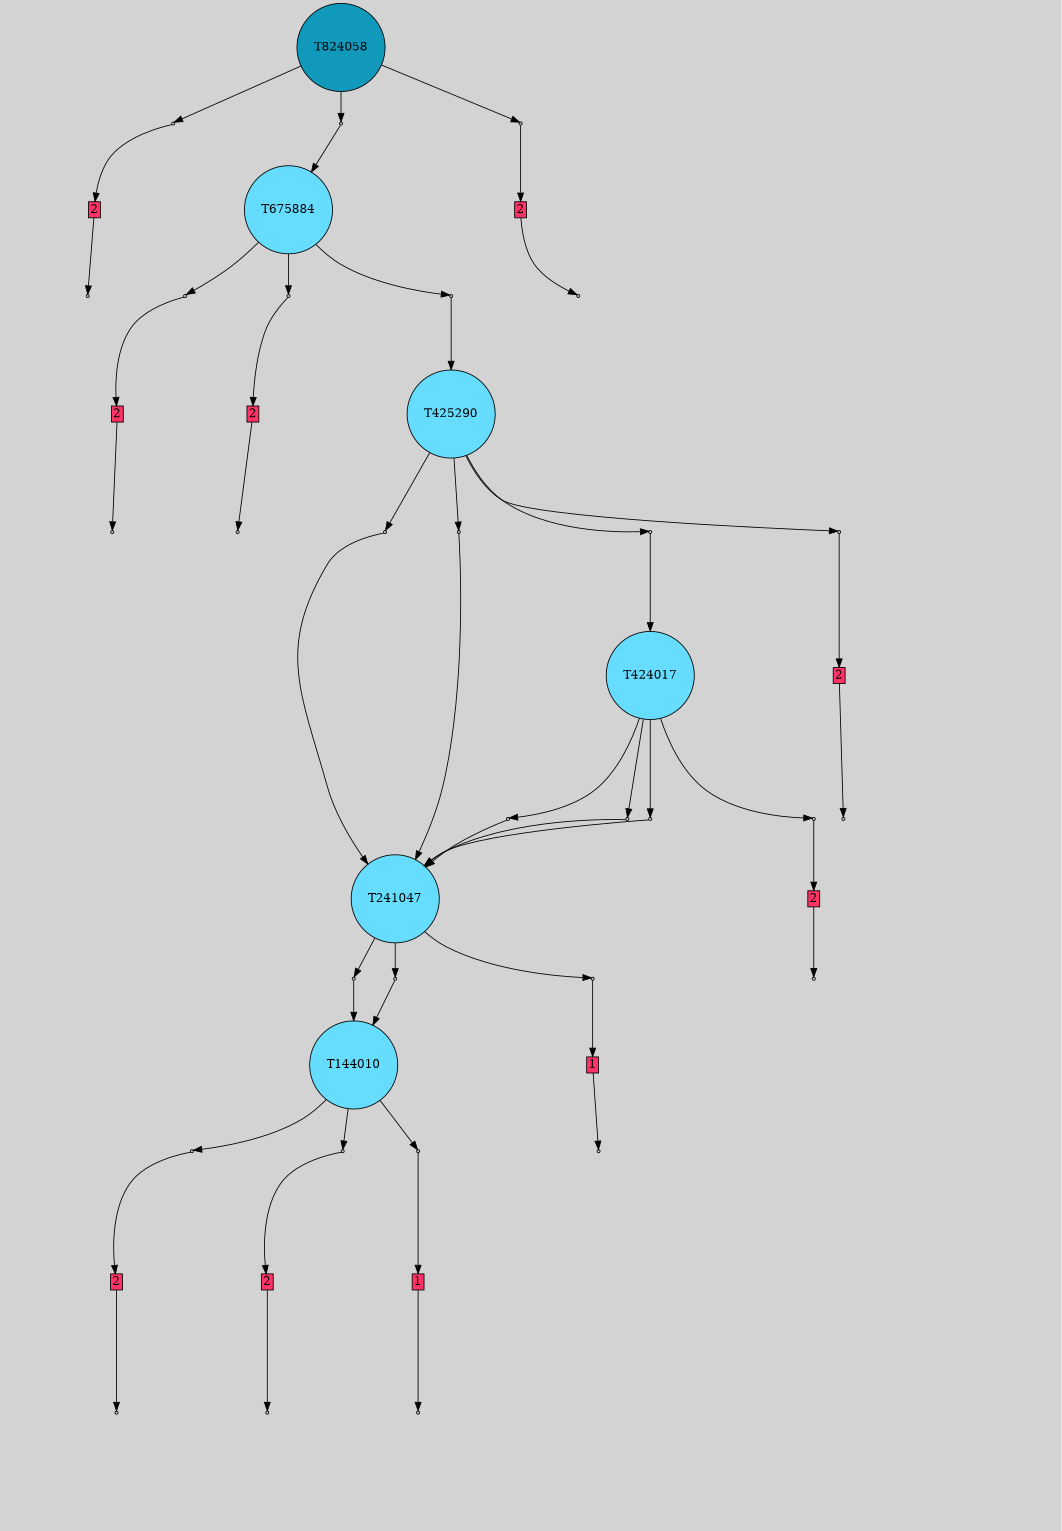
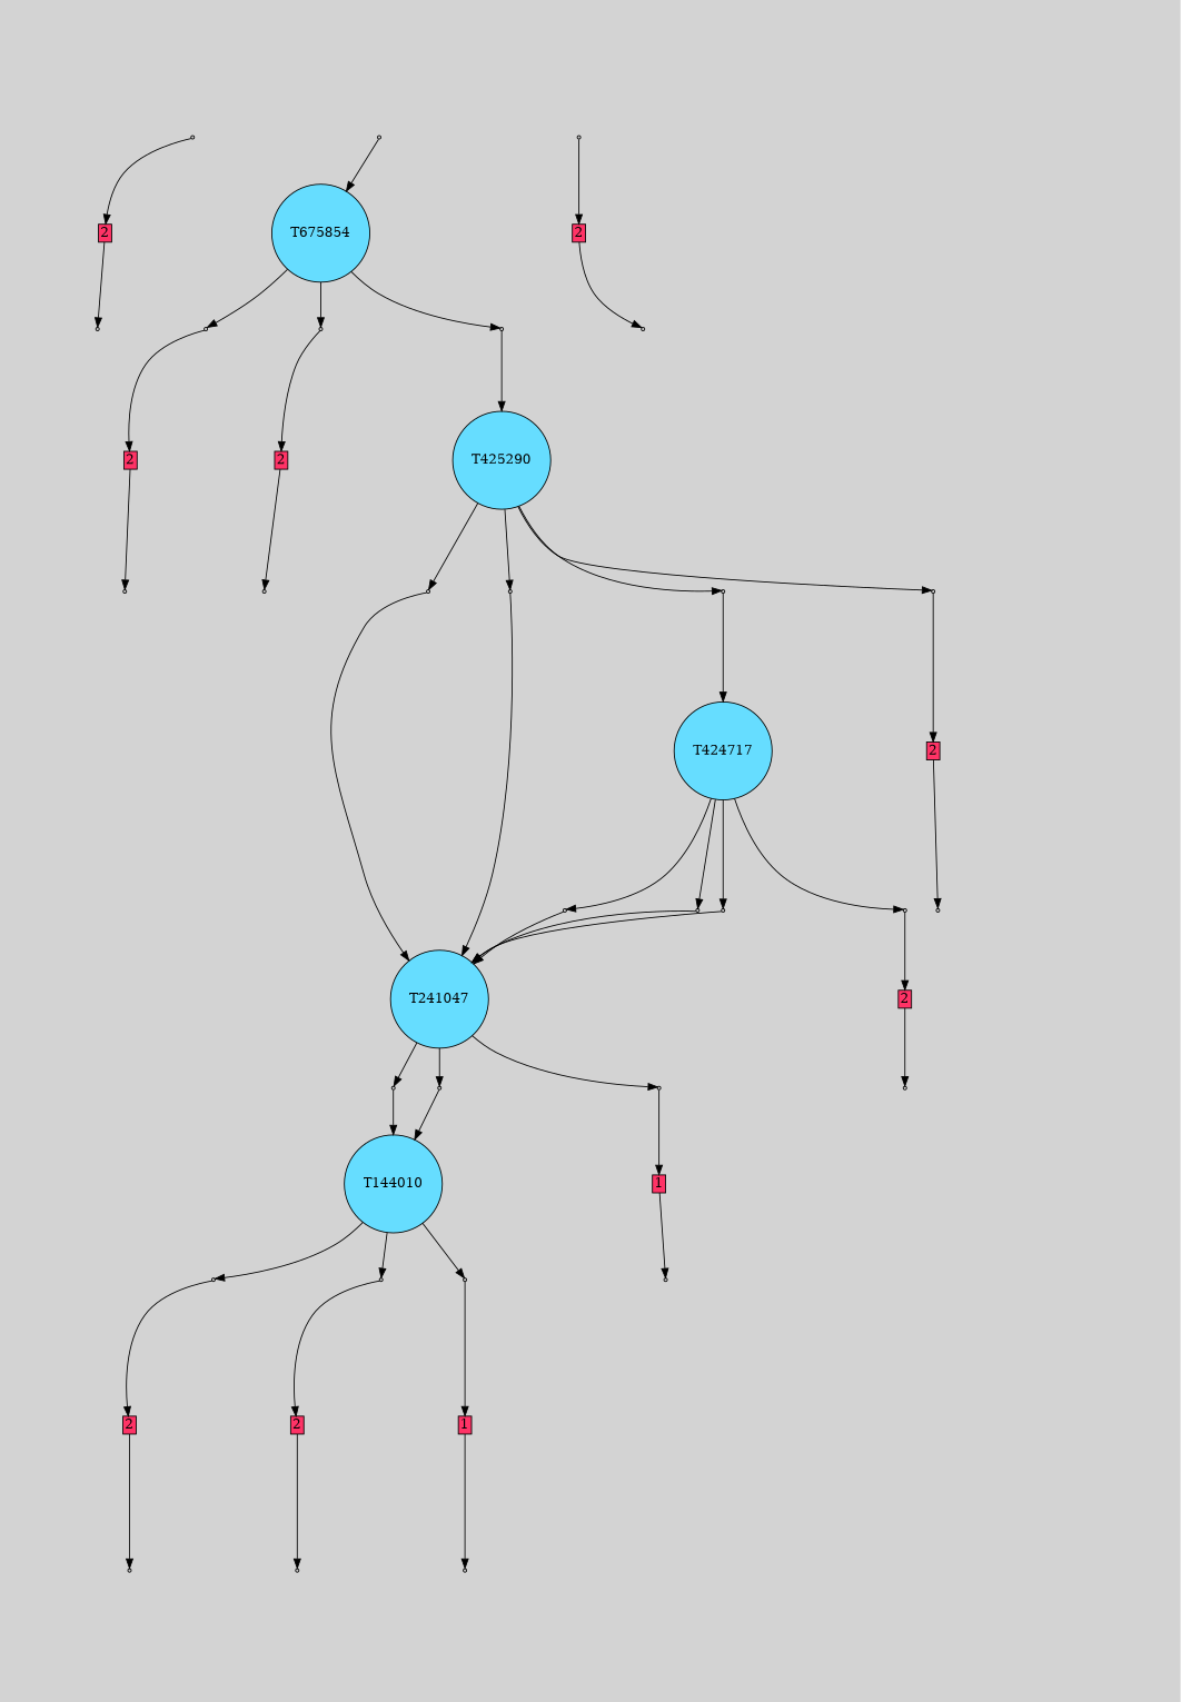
  digraph {
    bgcolor=lightgray
    node [shape=box style=filled]
-   T824058 [fillcolor="#1199bb" shape=circle]
    n2 [fillcolor="#cccccc" label=0 shape=point]
    n3 [fillcolor="#cccccc" label=0 shape=point]
    n4 [fillcolor="#cccccc" label=0 shape=point]
    n5 [fillcolor="#ff3366" height=0 label=2 margin=0.03 width=0]
    n6 [label="16|4&1|4#1|5&#92;n15|2&0|4#0|1&#92;n7|4&0|2#1|9&#92;n16|5&0|4#0|10&#92;n0|6&0|5#1|4&#92;n5|5&1|3#1|4&#92;n7|5&0|5#1|5&#92;n11|0&0|6#0|5&#92;n" style=invis]
-   T675884 [fillcolor="#66ddff" shape=circle]
+   T675884 [fillcolor="#66ddff" shape=circle label=T675854]
    n8 [label="1|0&1|7#1|5&#92;n" style=invis]
    n9 [fillcolor="#ff3366" height=0 label=2 margin=0.03 width=0]
    n10 [label="16|6&1|3#1|4&#92;n6|6&0|6#1|0&#92;n1|5&1|8#1|5&#92;n11|0&0|6#0|5&#92;n" style=invis]
    n11 [fillcolor="#cccccc" label=1 shape=point]
    n12 [label="5|6&1|1#1|8&#92;n3|1&1|4#1|7&#92;n5|8&1|5#1|6&#92;n4|0&0|8#0|6&#92;n8|2&0|1#0|0&#92;n" style=invis]
    n13 [fillcolor="#cccccc" label=0 shape=point]
    n14 [fillcolor="#cccccc" label=0 shape=point]
    n15 [fillcolor="#cccccc" label=0 shape=point]
    n16 [fillcolor="#ff3366" height=0 label=2 margin=0.03 width=0]
    n17 [label="9|5&1|8#1|8&#92;n9|0&0|5#0|5&#92;n" style=invis]
    n18 [fillcolor="#ff3366" height=0 label=2 margin=0.03 width=0]
    n19 [label="19|6&1|6#1|3&#92;n6|6&0|6#1|2&#92;n16|1&1|8#0|5&#92;n4|5&1|5#0|1&#92;n11|0&0|6#0|5&#92;n1|0&1|9#0|0&#92;n" style=invis]
    T425290 [fillcolor="#66ddff" shape=circle]
    n21 [label="18|6&0|4#0|1&#92;n18|0&1|8#0|1&#92;n3|9&0|10#1|3&#92;n11|2&0|9#1|5&#92;n15|4&1|0#1|10&#92;n4|4&0|2#0|4&#92;n6|6&0|6#1|2&#92;n2|5&1|4#0|4&#92;n11|0&0|6#0|5&#92;n5|0&0|10#0|10&#92;n13|0&1|5#0|10&#92;n" style=invis]
    n22 [fillcolor="#cccccc" label=1 shape=point]
    n23 [label="19|8&1|7#0|2&#92;n0|6&1|8#1|7&#92;n1|0&0|8#0|8&#92;n12|7&0|10#0|6&#92;n8|9&1|2#1|0&#92;n10|5&0|9#1|10&#92;n10|9&1|3#1|2&#92;n4|4&1|8#0|7&#92;n10|0&0|4#0|4&#92;n12|5&0|5#0|9&#92;n19|1&0|10#0|7&#92;n16|0&0|5#0|5&#92;n7|2&0|1#1|5&#92;n" style=invis]
    n24 [fillcolor="#cccccc" label=1 shape=point]
    n25 [label="14|8&1|3#1|1&#92;n15|9&1|9#0|9&#92;n10|2&0|9#0|8&#92;n12|1&1|3#1|5&#92;n19|0&0|2#1|5&#92;n15|2&0|2#0|9&#92;n" style=invis]
    n26 [fillcolor="#cccccc" label=1 shape=point]
    n27 [label="14|1&1|1#0|4&#92;n13|3&1|2#0|10&#92;n13|0&1|5#0|1&#92;n7|7&0|0#0|3&#92;n8|6&0|3#0|4&#92;n0|5&1|6#1|6&#92;n0|4&0|7#1|3&#92;n0|0&1|1#0|5&#92;n13|6&0|6#0|0&#92;n0|3&0|6#0|4&#92;n18|9&0|3#0|0&#92;n12|5&1|10#1|10&#92;n3|0&0|5#1|6&#92;n3|2&1|10#1|2&#92;n10|0&1|5#0|0&#92;n18|1&1|3#1|4&#92;n14|0&0|10#0|9&#92;n" style=invis]
    n28 [fillcolor="#cccccc" label=0 shape=point]
    n29 [fillcolor="#cccccc" label=0 shape=point]
    n30 [fillcolor="#cccccc" label=0 shape=point]
    n31 [fillcolor="#cccccc" label=0 shape=point]
    n32 [fillcolor="#66ddff" label=T241047 shape=circle]
    n33 [label="19|0&1|3#0|1&#92;n" style=invis]
    n34 [label="16|9&1|4#0|10&#92;n8|6&1|4#0|6&#92;n12|9&0|9#0|9&#92;n11|0&0|6#0|9&#92;n" style=invis]
    n35 [fillcolor="#ff3366" height=0 label=2 margin=0.03 width=0]
    n36 [label="3|7&1|7#0|8&#92;n2|2&0|7#1|9&#92;n11|0&0|2#1|10&#92;n19|6&0|10#1|7&#92;n7|9&1|8#1|6&#92;n11|0&0|6#0|9&#92;n" style=invis]
-   T424017 [fillcolor="#66ddff" shape=circle]
+   T424017 [fillcolor="#66ddff" shape=circle label=T424717]
    n38 [label="6|6&0|6#1|2&#92;n11|0&0|6#1|9&#92;n" style=invis]
    n39 [fillcolor="#cccccc" label=0 shape=point]
    n40 [fillcolor="#cccccc" label=0 shape=point]
    n41 [fillcolor="#cccccc" label=0 shape=point]
    T144010 [fillcolor="#66ddff" shape=circle]
    n43 [label="17|2&1|7#1|3&#92;n6|6&0|6#0|2&#92;n14|9&0|2#0|6&#92;n11|0&0|6#0|9&#92;n5|0&0|10#1|1&#92;n" style=invis]
    n44 [label="6|6&0|6#0|2&#92;n8|5&1|6#1|6&#92;n19|9&0|5#1|8&#92;n11|0&0|6#0|9&#92;n" style=invis]
    n45 [fillcolor="#ff3366" height=0 label=1 margin=0.03 width=0]
    n46 [label="1|1&1|2#1|9&#92;n2|4&1|2#0|1&#92;n5|2&0|4#1|1&#92;n5|0&0|2#1|1&#92;n5|0&0|10#0|9&#92;n" style=invis]
    n47 [fillcolor="#cccccc" label=1 shape=point]
    n48 [label="7|8&1|10#0|10&#92;n11|2&1|6#1|5&#92;n6|3&1|7#0|7&#92;n6|0&0|3#1|4&#92;n13|1&0|10#0|8&#92;n" style=invis]
    n49 [fillcolor="#cccccc" label=0 shape=point]
    n50 [fillcolor="#cccccc" label=0 shape=point]
    n51 [fillcolor="#cccccc" label=0 shape=point]
    n52 [fillcolor="#cccccc" label=0 shape=point]
    n53 [label="13|6&0|2#1|1&#92;n6|6&0|6#1|2&#92;n10|9&1|7#1|7&#92;n11|0&0|6#0|9&#92;n4|3&0|10#0|10&#92;n1|0&1|10#0|3&#92;n" style=invis]
    n54 [fillcolor="#ff3366" height=0 label=2 margin=0.03 width=0]
    n55 [label="14|0&1|7#1|2&#92;n" style=invis]
    n56 [label="18|7&1|7#0|1&#92;n5|8&0|7#0|3&#92;n2|6&1|5#1|9&#92;n8|1&0|8#1|2&#92;n15|9&0|1#0|5&#92;n11|0&0|6#0|9&#92;n4|0&1|10#0|0&#92;n" style=invis]
    n57 [label="17|2&1|2#1|7&#92;n6|6&0|6#1|6&#92;n2|9&0|2#1|6&#92;n11|0&0|6#0|9&#92;n" style=invis]
    n58 [fillcolor="#cccccc" label=0 shape=point]
    n59 [fillcolor="#cccccc" label=0 shape=point]
    n60 [fillcolor="#cccccc" label=0 shape=point]
    n61 [fillcolor="#ff3366" height=0 label=2 margin=0.03 width=0]
    n62 [label="8|0&1|10#1|7&#92;n7|1&1|3#1|1&#92;n2|2&0|10#1|2&#92;n11|8&0|2#1|0&#92;n10|7&0|8#1|10&#92;n8|1&0|1#0|5&#92;n14|4&1|0#0|7&#92;n13|8&0|4#1|8&#92;n13|3&0|8#1|8&#92;n11|4&1|4#0|1&#92;n13|0&0|3#0|4&#92;n0|0&0|10#1|5&#92;n0|0&1|10#0|0&#92;n2|3&0|0#0|10&#92;n5|0&0|3#1|7&#92;n" style=invis]
    n63 [fillcolor="#ff3366" height=0 label=2 margin=0.03 width=0]
    n64 [label="2|2&0|10#1|2&#92;n11|8&0|2#1|0&#92;n10|7&0|8#1|10&#92;n14|4&1|0#0|7&#92;n13|8&0|4#1|8&#92;n13|3&0|8#1|8&#92;n0|0&0|3#1|5&#92;n0|0&1|10#0|0&#92;n2|3&0|0#0|10&#92;n5|0&0|3#1|7&#92;n" style=invis]
    n65 [fillcolor="#ff3366" height=0 label=1 margin=0.03 width=0]
    n66 [label="1|1&1|2#1|9&#92;n2|4&1|2#0|1&#92;n5|2&0|4#1|1&#92;n5|0&0|2#1|1&#92;n5|0&0|10#0|9&#92;n" style=invis]
    n67 [fillcolor="#cccccc" label=1 shape=point]
    n68 [label="5|7&1|5#1|5&#92;n5|6&0|7#1|10&#92;n7|1&1|8#0|6&#92;n6|2&0|1#0|6&#92;n12|2&0|2#0|2&#92;n6|0&0|6#1|5&#92;n1|1&0|7#1|5&#92;n" style=invis]
    n69 [fillcolor="#cccccc" label=1 shape=point]
    n70 [label="17|8&1|1#0|8&#92;n15|4&0|8#0|0&#92;n12|7&1|3#0|4&#92;n16|3&1|6#0|8&#92;n13|0&0|3#0|7&#92;n12|1&1|3#1|5&#92;n5|2&1|6#0|4&#92;n15|2&0|2#1|9&#92;n" style=invis]
    n71 [fillcolor="#cccccc" label=1 shape=point]
    n72 [label="11|2&1|6#1|6&#92;n19|0&1|7#0|2&#92;n10|2&1|10#0|2&#92;n4|1&0|10#1|1&#92;n" style=invis]
    n73 [fillcolor="#cccccc" label=1 shape=point]
    n74 [label="11|2&1|6#1|6&#92;n19|0&1|7#0|2&#92;n4|1&0|10#1|1&#92;n16|2&0|2#1|5&#92;n10|2&1|10#0|2&#92;n" style=invis]
    n75 [fillcolor="#cccccc" label=1 shape=point]
    n76 [label="3|1&1|0#1|5&#92;n19|7&1|7#1|6&#92;n5|6&0|7#1|10&#92;n6|2&0|1#0|6&#92;n12|2&0|2#0|2&#92;n6|0&0|6#1|5&#92;n" style=invis]
-   T824058 -> n2
-   T824058 -> n3
-   T824058 -> n4
    n2 -> n5
    n2 -> n6 [style=invis]
    n3 -> T675884
    n3 -> n8 [style=invis]
    n4 -> n9
    n4 -> n10 [style=invis]
    n5 -> n11
    T675884 -> n13
    T675884 -> n14
    T675884 -> n15
    n9 -> n22
    n11 -> n12 [style=invis]
    n13 -> n16
    n13 -> n17 [style=invis]
    n14 -> n18
    n14 -> n19 [style=invis]
    n15 -> T425290
    n15 -> n21 [style=invis]
    n16 -> n24
    n18 -> n26
    T425290 -> n28
    T425290 -> n29
    T425290 -> n30
    T425290 -> n31
    n22 -> n23 [style=invis]
    n24 -> n25 [style=invis]
    n26 -> n27 [style=invis]
    n28 -> n32
    n28 -> n33 [style=invis]
    n29 -> n32
    n29 -> n34 [style=invis]
    n30 -> n35
    n30 -> n36 [style=invis]
    n31 -> T424017
    n31 -> n38 [style=invis]
    n32 -> n39
    n32 -> n40
    n32 -> n41
    n35 -> n47
    T424017 -> n49
    T424017 -> n50
    T424017 -> n51
    T424017 -> n52
    n39 -> T144010
    n39 -> n43 [style=invis]
    n40 -> T144010
    n40 -> n44 [style=invis]
    n41 -> n45
    n41 -> n46 [style=invis]
    T144010 -> n58
    T144010 -> n59
    T144010 -> n60
    n45 -> n67
    n47 -> n48 [style=invis]
    n49 -> n32
    n49 -> n53 [style=invis]
    n50 -> n54
    n50 -> n55 [style=invis]
    n51 -> n32
    n51 -> n56 [style=invis]
    n52 -> n32
    n52 -> n57 [style=invis]
    n54 -> n69
    n58 -> n61
    n58 -> n62 [style=invis]
    n59 -> n63
    n59 -> n64 [style=invis]
    n60 -> n65
    n60 -> n66 [style=invis]
    n61 -> n71
    n63 -> n73
    n65 -> n75
    n67 -> n68 [style=invis]
    n69 -> n70 [style=invis]
    n71 -> n72 [style=invis]
    n73 -> n74 [style=invis]
    n75 -> n76 [style=invis]
  }
